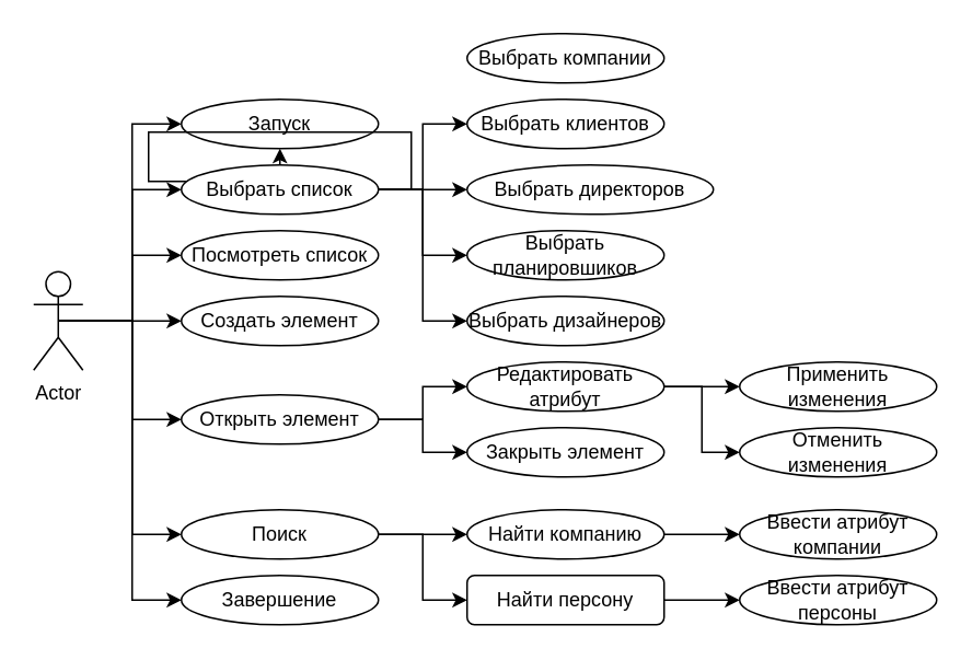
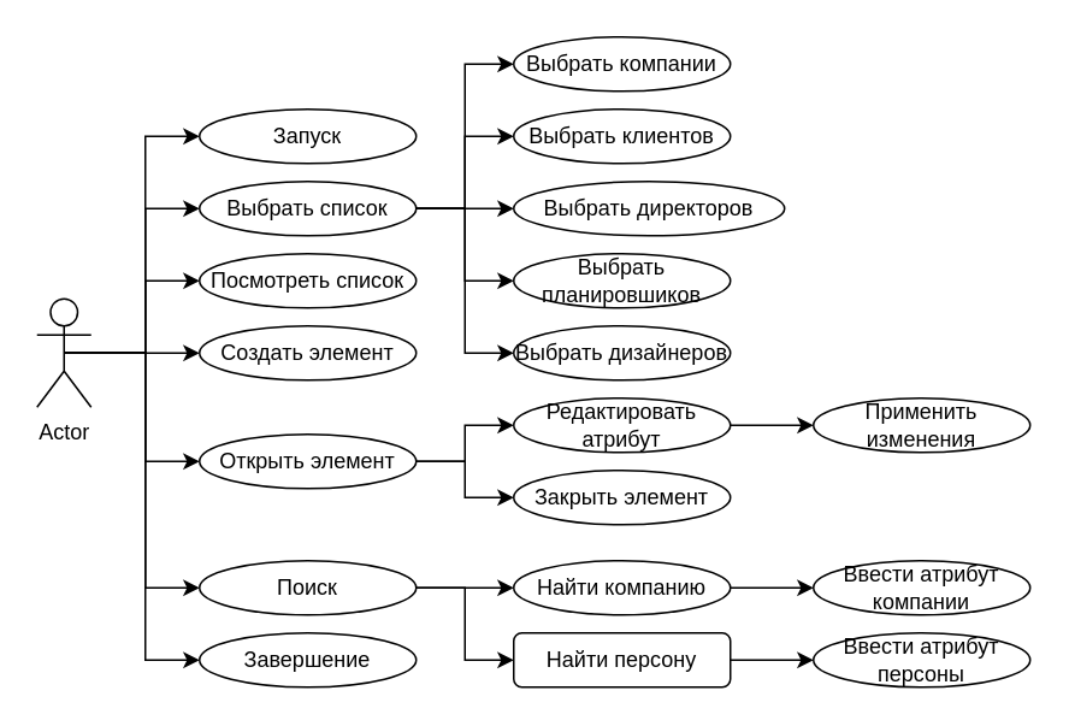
  <mxCell id="0" />
  <mxCell id="1" parent="0" />
  <mxCell id="2" style="edgeStyle=orthogonalEdgeStyle;rounded=0;orthogonalLoop=1;jettySize=auto;html=1;entryX=0;entryY=0.5;entryDx=0;entryDy=0;" parent="1" source="9" target="10" edge="1"><mxGeometry relative="1" as="geometry" /></mxCell>
  <mxCell id="3" style="edgeStyle=orthogonalEdgeStyle;rounded=0;orthogonalLoop=1;jettySize=auto;html=1;exitX=0.5;exitY=0.5;exitDx=0;exitDy=0;exitPerimeter=0;entryX=0;entryY=0.5;entryDx=0;entryDy=0;" parent="1" source="9" target="16" edge="1"><mxGeometry relative="1" as="geometry" /></mxCell>
  <mxCell id="4" style="edgeStyle=orthogonalEdgeStyle;rounded=0;orthogonalLoop=1;jettySize=auto;html=1;exitX=0.5;exitY=0.5;exitDx=0;exitDy=0;exitPerimeter=0;entryX=0;entryY=0.5;entryDx=0;entryDy=0;" parent="1" source="9" target="19" edge="1"><mxGeometry relative="1" as="geometry" /></mxCell>
  <mxCell id="5" style="edgeStyle=orthogonalEdgeStyle;rounded=0;orthogonalLoop=1;jettySize=auto;html=1;exitX=0.5;exitY=0.5;exitDx=0;exitDy=0;exitPerimeter=0;entryX=0;entryY=0.5;entryDx=0;entryDy=0;" parent="1" source="9" target="20" edge="1"><mxGeometry relative="1" as="geometry" /></mxCell>
  <mxCell id="6" style="edgeStyle=orthogonalEdgeStyle;rounded=0;orthogonalLoop=1;jettySize=auto;html=1;exitX=0.5;exitY=0.5;exitDx=0;exitDy=0;exitPerimeter=0;entryX=0;entryY=0.5;entryDx=0;entryDy=0;" parent="1" source="9" target="23" edge="1"><mxGeometry relative="1" as="geometry" /></mxCell>
  <mxCell id="7" style="edgeStyle=orthogonalEdgeStyle;rounded=0;orthogonalLoop=1;jettySize=auto;html=1;exitX=0.5;exitY=0.5;exitDx=0;exitDy=0;exitPerimeter=0;entryX=0;entryY=0.5;entryDx=0;entryDy=0;" parent="1" source="9" target="24" edge="1"><mxGeometry relative="1" as="geometry" /></mxCell>
  <mxCell id="8" style="edgeStyle=orthogonalEdgeStyle;rounded=0;orthogonalLoop=1;jettySize=auto;html=1;exitX=0.5;exitY=0.5;exitDx=0;exitDy=0;exitPerimeter=0;entryX=0;entryY=0.5;entryDx=0;entryDy=0;" edge="1" parent="1" source="9" target="35"><mxGeometry relative="1" as="geometry" /></mxCell>
  <mxCell id="9" value="Actor" style="shape=umlActor;verticalLabelPosition=bottom;verticalAlign=top;html=1;outlineConnect=0;" parent="1" vertex="1"><mxGeometry x="20" y="165" width="30" height="60" as="geometry" /></mxCell>
  <mxCell id="10" value="Запуск" style="ellipse;whiteSpace=wrap;html=1;" parent="1" vertex="1"><mxGeometry x="110" y="60" width="120" height="30" as="geometry" /></mxCell>
- <mxCell id="11" style="edgeStyle=orthogonalEdgeStyle;rounded=0;orthogonalLoop=1;jettySize=auto;html=1;exitX=1;exitY=0.5;exitDx=0;exitDy=0;" parent="1" source="16" target="10" edge="1"><mxGeometry relative="1" as="geometry" /></mxCell>
+ <mxCell id="11" style="edgeStyle=orthogonalEdgeStyle;rounded=0;orthogonalLoop=1;jettySize=auto;html=1;exitX=1;exitY=0.5;exitDx=0;exitDy=0;entryX=0;entryY=0.5;entryDx=0;entryDy=0;" parent="1" source="16" target="25" edge="1"><mxGeometry relative="1" as="geometry" /></mxCell>
  <mxCell id="12" style="edgeStyle=orthogonalEdgeStyle;rounded=0;orthogonalLoop=1;jettySize=auto;html=1;exitX=1;exitY=0.5;exitDx=0;exitDy=0;entryX=0;entryY=0.5;entryDx=0;entryDy=0;" parent="1" source="16" target="29" edge="1"><mxGeometry relative="1" as="geometry" /></mxCell>
  <mxCell id="13" style="edgeStyle=orthogonalEdgeStyle;rounded=0;orthogonalLoop=1;jettySize=auto;html=1;exitX=1;exitY=0.5;exitDx=0;exitDy=0;entryX=0;entryY=0.5;entryDx=0;entryDy=0;" parent="1" source="16" target="28" edge="1"><mxGeometry relative="1" as="geometry" /></mxCell>
  <mxCell id="14" style="edgeStyle=orthogonalEdgeStyle;rounded=0;orthogonalLoop=1;jettySize=auto;html=1;exitX=1;exitY=0.5;exitDx=0;exitDy=0;entryX=0;entryY=0.5;entryDx=0;entryDy=0;" parent="1" source="16" target="27" edge="1"><mxGeometry relative="1" as="geometry" /></mxCell>
  <mxCell id="15" style="edgeStyle=orthogonalEdgeStyle;rounded=0;orthogonalLoop=1;jettySize=auto;html=1;exitX=1;exitY=0.5;exitDx=0;exitDy=0;entryX=0;entryY=0.5;entryDx=0;entryDy=0;" parent="1" source="16" target="26" edge="1"><mxGeometry relative="1" as="geometry" /></mxCell>
  <mxCell id="16" value="Выбрать список" style="ellipse;whiteSpace=wrap;html=1;" parent="1" vertex="1"><mxGeometry x="110" y="100" width="120" height="30" as="geometry" /></mxCell>
  <mxCell id="17" style="edgeStyle=orthogonalEdgeStyle;rounded=0;orthogonalLoop=1;jettySize=auto;html=1;exitX=1;exitY=0.5;exitDx=0;exitDy=0;entryX=0;entryY=0.5;entryDx=0;entryDy=0;" edge="1" parent="1" source="19" target="39"><mxGeometry relative="1" as="geometry" /></mxCell>
  <mxCell id="18" style="edgeStyle=orthogonalEdgeStyle;rounded=0;orthogonalLoop=1;jettySize=auto;html=1;exitX=1;exitY=0.5;exitDx=0;exitDy=0;entryX=0;entryY=0.5;entryDx=0;entryDy=0;" edge="1" parent="1" source="19" target="42"><mxGeometry relative="1" as="geometry" /></mxCell>
  <mxCell id="19" value="Открыть элемент" style="ellipse;whiteSpace=wrap;html=1;" parent="1" vertex="1"><mxGeometry x="110" y="240" width="120" height="30" as="geometry" /></mxCell>
  <mxCell id="20" value="Создать элемент" style="ellipse;whiteSpace=wrap;html=1;" parent="1" vertex="1"><mxGeometry x="110" y="180" width="120" height="30" as="geometry" /></mxCell>
  <mxCell id="21" style="edgeStyle=orthogonalEdgeStyle;rounded=0;orthogonalLoop=1;jettySize=auto;html=1;exitX=1;exitY=0.5;exitDx=0;exitDy=0;entryX=0;entryY=0.5;entryDx=0;entryDy=0;" parent="1" source="23" target="31" edge="1"><mxGeometry relative="1" as="geometry" /></mxCell>
  <mxCell id="22" style="edgeStyle=orthogonalEdgeStyle;rounded=0;orthogonalLoop=1;jettySize=auto;html=1;exitX=1;exitY=0.5;exitDx=0;exitDy=0;entryX=0;entryY=0.5;entryDx=0;entryDy=0;" parent="1" source="23" target="33" edge="1"><mxGeometry relative="1" as="geometry" /></mxCell>
  <mxCell id="23" value="Поиск" style="ellipse;whiteSpace=wrap;html=1;" parent="1" vertex="1"><mxGeometry x="110" y="310" width="120" height="30" as="geometry" /></mxCell>
  <mxCell id="24" value="Завершение" style="ellipse;whiteSpace=wrap;html=1;" parent="1" vertex="1"><mxGeometry x="110" y="350" width="120" height="30" as="geometry" /></mxCell>
  <mxCell id="25" value="Выбрать компании" style="ellipse;whiteSpace=wrap;html=1;" parent="1" vertex="1"><mxGeometry x="284" y="20" width="120" height="30" as="geometry" /></mxCell>
  <mxCell id="26" value="Выбрать клиентов" style="ellipse;whiteSpace=wrap;html=1;" parent="1" vertex="1"><mxGeometry x="284" y="60" width="120" height="30" as="geometry" /></mxCell>
  <mxCell id="27" value="Выбрать дизайнеров" style="ellipse;whiteSpace=wrap;html=1;" parent="1" vertex="1"><mxGeometry x="284" y="180" width="120" height="30" as="geometry" /></mxCell>
  <mxCell id="28" value="Выбрать планировшиков" style="ellipse;whiteSpace=wrap;html=1;" parent="1" vertex="1"><mxGeometry x="284" y="140" width="120" height="30" as="geometry" /></mxCell>
  <mxCell id="29" value="Выбрать директоров" style="ellipse;whiteSpace=wrap;html=1;" parent="1" vertex="1"><mxGeometry x="284" y="100" width="150" height="30" as="geometry" /></mxCell>
  <mxCell id="30" style="edgeStyle=orthogonalEdgeStyle;rounded=0;orthogonalLoop=1;jettySize=auto;html=1;exitX=1;exitY=0.5;exitDx=0;exitDy=0;entryX=0;entryY=0.5;entryDx=0;entryDy=0;" edge="1" parent="1" source="31" target="34"><mxGeometry relative="1" as="geometry" /></mxCell>
  <mxCell id="31" value="Найти компанию" style="ellipse;whiteSpace=wrap;html=1;" parent="1" vertex="1"><mxGeometry x="284" y="310" width="120" height="30" as="geometry" /></mxCell>
  <mxCell id="32" style="edgeStyle=orthogonalEdgeStyle;rounded=0;orthogonalLoop=1;jettySize=auto;html=1;exitX=1;exitY=0.5;exitDx=0;exitDy=0;entryX=0;entryY=0.5;entryDx=0;entryDy=0;" edge="1" parent="1" source="33" target="36"><mxGeometry relative="1" as="geometry" /></mxCell>
  <mxCell id="33" value="Найти персону" style="whiteSpace=wrap;html=1;rounded=1;" parent="1" vertex="1"><mxGeometry x="284" y="350" width="120" height="30" as="geometry" /></mxCell>
  <mxCell id="34" value="Ввести атрибут компании" style="ellipse;whiteSpace=wrap;html=1;" vertex="1" parent="1"><mxGeometry x="450" y="310" width="120" height="30" as="geometry" /></mxCell>
  <mxCell id="35" value="Посмотреть список" style="ellipse;whiteSpace=wrap;html=1;" vertex="1" parent="1"><mxGeometry x="110" y="140" width="120" height="30" as="geometry" /></mxCell>
  <mxCell id="36" value="Ввести атрибут персоны" style="ellipse;whiteSpace=wrap;html=1;" vertex="1" parent="1"><mxGeometry x="450" y="350" width="120" height="30" as="geometry" /></mxCell>
- <mxCell id="37" style="edgeStyle=orthogonalEdgeStyle;rounded=0;orthogonalLoop=1;jettySize=auto;html=1;exitX=1;exitY=0.5;exitDx=0;exitDy=0;entryX=0;entryY=0.5;entryDx=0;entryDy=0;" edge="1" parent="1" source="39" target="41"><mxGeometry relative="1" as="geometry" /></mxCell>
  <mxCell id="38" style="edgeStyle=orthogonalEdgeStyle;rounded=0;orthogonalLoop=1;jettySize=auto;html=1;exitX=1;exitY=0.5;exitDx=0;exitDy=0;entryX=0;entryY=0.5;entryDx=0;entryDy=0;" edge="1" parent="1" source="39" target="40"><mxGeometry relative="1" as="geometry" /></mxCell>
  <mxCell id="39" value="Редактировать атрибут" style="ellipse;whiteSpace=wrap;html=1;" vertex="1" parent="1"><mxGeometry x="284" y="220" width="120" height="30" as="geometry" /></mxCell>
  <mxCell id="40" value="Применить изменения" style="ellipse;whiteSpace=wrap;html=1;" vertex="1" parent="1"><mxGeometry x="450" y="220" width="120" height="30" as="geometry" /></mxCell>
- <mxCell id="41" value="Отменить изменения" style="ellipse;whiteSpace=wrap;html=1;" vertex="1" parent="1"><mxGeometry x="450" y="260" width="120" height="30" as="geometry" /></mxCell>
  <mxCell id="42" value="Закрыть элемент" style="ellipse;whiteSpace=wrap;html=1;" vertex="1" parent="1"><mxGeometry x="284" y="260" width="120" height="30" as="geometry" /></mxCell>
